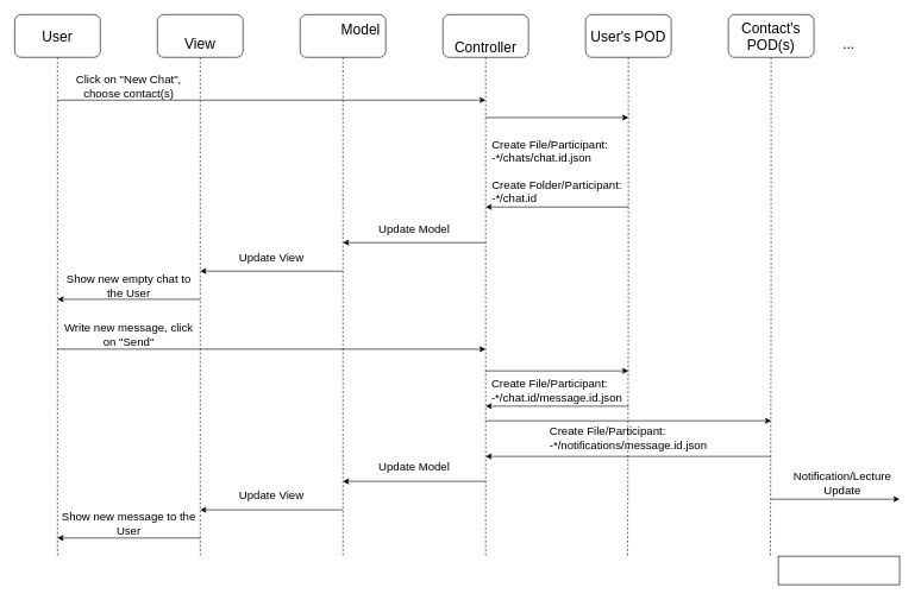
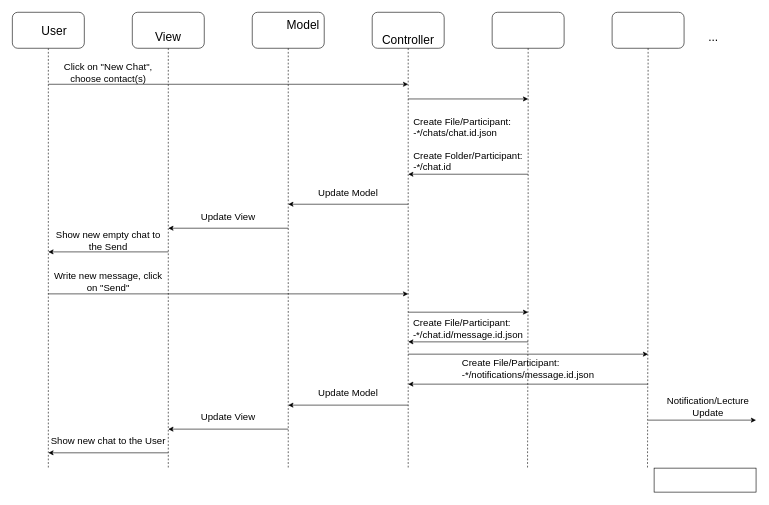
  <mxCell id="0" />
  <mxCell id="1" parent="0" />
  <mxCell id="2" value="" style="rounded=0;whiteSpace=wrap;html=1;" vertex="1" parent="1"><mxGeometry x="1090" y="780" width="170" height="40" as="geometry" /></mxCell>
  <mxCell id="3" style="edgeStyle=orthogonalEdgeStyle;rounded=0;orthogonalLoop=1;jettySize=auto;html=1;dashed=1;startArrow=none;startFill=0;endArrow=none;endFill=0;" parent="1" source="4" edge="1"><mxGeometry relative="1" as="geometry"><mxPoint x="80" y="780" as="targetPoint" /></mxGeometry></mxCell>
  <mxCell id="4" value="" style="rounded=1;whiteSpace=wrap;html=1;" parent="1" vertex="1"><mxGeometry width="120" height="60" as="geometry" x="20" y="20" /></mxCell>
  <mxCell id="5" value="" style="rounded=1;whiteSpace=wrap;html=1;" parent="1" vertex="1"><mxGeometry x="220" width="120" height="60" as="geometry" y="20" /></mxCell>
- <mxCell id="6" value="&lt;font style=&quot;font-size: 20px&quot;&gt;User&lt;/font&gt;" style="text;html=1;strokeColor=none;fillColor=none;align=center;verticalAlign=middle;whiteSpace=wrap;rounded=0;" parent="1" vertex="1"><mxGeometry x="55" y="40" width="50" height="20" as="geometry" /></mxCell>
+ <mxCell id="6" value="&lt;font style=&quot;font-size: 20px&quot;&gt;User&lt;/font&gt;" style="text;html=1;strokeColor=none;fillColor=none;align=center;verticalAlign=middle;whiteSpace=wrap;rounded=0;" parent="1" vertex="1"><mxGeometry x="65" y="40" width="50" height="20" as="geometry" /></mxCell>
  <mxCell id="7" value="&lt;font style=&quot;font-size: 20px&quot;&gt;View&lt;/font&gt;" style="text;html=1;strokeColor=none;fillColor=none;align=center;verticalAlign=middle;whiteSpace=wrap;rounded=0;" parent="1" vertex="1"><mxGeometry x="260" y="50" width="40" height="20" as="geometry" /></mxCell>
  <mxCell id="8" value="" style="rounded=1;whiteSpace=wrap;html=1;" parent="1" vertex="1"><mxGeometry x="420" width="120" height="60" as="geometry" y="20" /></mxCell>
  <mxCell id="9" value="" style="rounded=1;whiteSpace=wrap;html=1;" parent="1" vertex="1"><mxGeometry x="620" width="120" height="60" as="geometry" y="20" /></mxCell>
  <mxCell id="10" value="&lt;font style=&quot;font-size: 20px&quot;&gt;Model&lt;/font&gt;" style="text;html=1;strokeColor=none;fillColor=none;align=center;verticalAlign=middle;whiteSpace=wrap;rounded=0;" parent="1" vertex="1"><mxGeometry x="475" y="30" width="60" height="20" as="geometry" /></mxCell>
  <mxCell id="11" value="&lt;font style=&quot;font-size: 20px&quot;&gt;Controller&lt;/font&gt;" style="text;html=1;strokeColor=none;fillColor=none;align=center;verticalAlign=middle;whiteSpace=wrap;rounded=0;" parent="1" vertex="1"><mxGeometry x="635" y="55" width="90" height="20" as="geometry" /></mxCell>
  <mxCell id="12" value="" style="rounded=1;whiteSpace=wrap;html=1;" parent="1" vertex="1"><mxGeometry x="820" width="120" height="60" as="geometry" y="20" /></mxCell>
- <mxCell id="13" value="&lt;font style=&quot;font-size: 20px&quot;&gt;User's POD&lt;/font&gt;" style="text;html=1;strokeColor=none;fillColor=none;align=center;verticalAlign=middle;whiteSpace=wrap;rounded=0;" parent="1" vertex="1"><mxGeometry x="825" y="40" width="110" height="20" as="geometry" /></mxCell>
  <mxCell id="14" style="edgeStyle=orthogonalEdgeStyle;rounded=0;orthogonalLoop=1;jettySize=auto;html=1;dashed=1;startArrow=none;startFill=0;endArrow=none;endFill=0;exitX=0.5;exitY=1;exitDx=0;exitDy=0;" parent="1" source="5" edge="1"><mxGeometry relative="1" as="geometry"><mxPoint x="280" y="780" as="targetPoint" /><mxPoint x="279.5" y="90" as="sourcePoint" /></mxGeometry></mxCell>
  <mxCell id="15" style="edgeStyle=orthogonalEdgeStyle;rounded=0;orthogonalLoop=1;jettySize=auto;html=1;dashed=1;startArrow=none;startFill=0;endArrow=none;endFill=0;exitX=0.5;exitY=1;exitDx=0;exitDy=0;" parent="1" source="8" edge="1"><mxGeometry relative="1" as="geometry"><mxPoint x="480" y="780" as="targetPoint" /><mxPoint x="480" y="90" as="sourcePoint" /></mxGeometry></mxCell>
  <mxCell id="16" style="edgeStyle=orthogonalEdgeStyle;rounded=0;orthogonalLoop=1;jettySize=auto;html=1;dashed=1;startArrow=none;startFill=0;endArrow=none;endFill=0;exitX=0.5;exitY=1;exitDx=0;exitDy=0;" parent="1" source="9" edge="1"><mxGeometry relative="1" as="geometry"><mxPoint x="680" y="780" as="targetPoint" /><mxPoint x="679" y="90" as="sourcePoint" /></mxGeometry></mxCell>
  <mxCell id="17" style="edgeStyle=orthogonalEdgeStyle;rounded=0;orthogonalLoop=1;jettySize=auto;html=1;dashed=1;startArrow=none;startFill=0;endArrow=none;endFill=0;exitX=0.5;exitY=1;exitDx=0;exitDy=0;" parent="1" source="12" edge="1"><mxGeometry relative="1" as="geometry"><mxPoint x="879" y="780" as="targetPoint" /><mxPoint x="879" y="90" as="sourcePoint" /></mxGeometry></mxCell>
  <mxCell id="18" value="" style="endArrow=classic;html=1;" parent="1" edge="1"><mxGeometry width="50" height="50" relative="1" as="geometry"><mxPoint x="680" y="164.5" as="sourcePoint" /><mxPoint x="880" y="164.5" as="targetPoint" /></mxGeometry></mxCell>
  <mxCell id="19" value="" style="endArrow=classic;html=1;" parent="1" edge="1"><mxGeometry width="50" height="50" relative="1" as="geometry"><mxPoint x="80" y="140" as="sourcePoint" /><mxPoint x="680" y="140" as="targetPoint" /></mxGeometry></mxCell>
  <mxCell id="20" value="&lt;font style=&quot;font-size: 16px&quot;&gt;Click on &quot;New Chat&quot;, choose contact(s)&lt;/font&gt;" style="text;html=1;strokeColor=none;fillColor=none;align=center;verticalAlign=middle;whiteSpace=wrap;rounded=0;" parent="1" vertex="1"><mxGeometry x="80" y="100" width="200" height="40" as="geometry" /></mxCell>
  <mxCell id="21" value="&lt;div style=&quot;font-size: 16px&quot; align=&quot;left&quot;&gt;&lt;font style=&quot;font-size: 16px&quot;&gt;Create File/Participant:&lt;/font&gt;&lt;/div&gt;&lt;div style=&quot;font-size: 16px&quot; align=&quot;left&quot;&gt;&lt;font style=&quot;font-size: 16px&quot;&gt;-*/chats/chat.id.json&lt;/font&gt;&lt;/div&gt;&lt;div style=&quot;font-size: 16px&quot; align=&quot;left&quot;&gt;&lt;font style=&quot;font-size: 16px&quot;&gt;&lt;br&gt;&lt;/font&gt;&lt;/div&gt;&lt;div style=&quot;font-size: 16px&quot; align=&quot;left&quot;&gt;&lt;font style=&quot;font-size: 16px&quot;&gt;Create Folder/Participant:&lt;br&gt;&lt;/font&gt;&lt;/div&gt;&lt;div style=&quot;font-size: 16px&quot; align=&quot;left&quot;&gt;&lt;font style=&quot;font-size: 16px&quot;&gt;-*/chat.id&lt;/font&gt;&lt;/div&gt;" style="text;html=1;strokeColor=none;fillColor=none;align=center;verticalAlign=middle;whiteSpace=wrap;rounded=0;" parent="1" vertex="1"><mxGeometry x="680" y="190" width="200" height="100" as="geometry" /></mxCell>
  <mxCell id="22" value="" style="endArrow=classic;html=1;" parent="1" edge="1"><mxGeometry width="50" height="50" relative="1" as="geometry"><mxPoint x="880" y="290" as="sourcePoint" /><mxPoint x="680" y="290" as="targetPoint" /></mxGeometry></mxCell>
  <mxCell id="23" value="" style="endArrow=classic;html=1;" parent="1" edge="1"><mxGeometry width="50" height="50" relative="1" as="geometry"><mxPoint x="480" y="380" as="sourcePoint" /><mxPoint x="280" y="380" as="targetPoint" /></mxGeometry></mxCell>
  <mxCell id="24" value="&lt;font style=&quot;font-size: 16px&quot;&gt;Update View&lt;/font&gt;" style="text;html=1;strokeColor=none;fillColor=none;align=center;verticalAlign=middle;whiteSpace=wrap;rounded=0;" parent="1" vertex="1"><mxGeometry x="280" y="350" width="200" height="20" as="geometry" /></mxCell>
  <mxCell id="25" value="" style="endArrow=classic;html=1;" parent="1" edge="1"><mxGeometry width="50" height="50" relative="1" as="geometry"><mxPoint x="280" y="419.5" as="sourcePoint" /><mxPoint x="80" y="419.5" as="targetPoint" /></mxGeometry></mxCell>
- <mxCell id="26" value="&lt;font style=&quot;font-size: 16px&quot;&gt;Show new empty chat to the User&lt;/font&gt;" style="text;html=1;strokeColor=none;fillColor=none;align=center;verticalAlign=middle;whiteSpace=wrap;rounded=0;" parent="1" vertex="1"><mxGeometry x="80" y="380" width="200" height="40" as="geometry" /></mxCell>
+ <mxCell id="26" value="&lt;font style=&quot;font-size: 16px&quot;&gt;Show new empty chat to the Send&lt;/font&gt;" style="text;html=1;strokeColor=none;fillColor=none;align=center;verticalAlign=middle;whiteSpace=wrap;rounded=0;" parent="1" vertex="1"><mxGeometry x="80" y="380" width="200" height="40" as="geometry" /></mxCell>
  <mxCell id="27" value="&lt;font style=&quot;font-size: 16px&quot;&gt;Update Model&lt;/font&gt;" style="text;html=1;strokeColor=none;fillColor=none;align=center;verticalAlign=middle;whiteSpace=wrap;rounded=0;" vertex="1" parent="1"><mxGeometry x="480" y="310" width="200" height="20" as="geometry" /></mxCell>
  <mxCell id="28" value="" style="endArrow=classic;html=1;" edge="1" parent="1"><mxGeometry width="50" height="50" relative="1" as="geometry"><mxPoint x="680" y="340" as="sourcePoint" /><mxPoint x="480" y="340" as="targetPoint" /><Array as="points" /></mxGeometry></mxCell>
  <mxCell id="29" value="" style="endArrow=classic;html=1;" edge="1" parent="1"><mxGeometry width="50" height="50" relative="1" as="geometry"><mxPoint x="80" y="489.5" as="sourcePoint" /><mxPoint x="680" y="489.5" as="targetPoint" /></mxGeometry></mxCell>
  <mxCell id="30" value="&lt;font style=&quot;font-size: 16px&quot;&gt;Write new message, click on &quot;Send&quot;&lt;/font&gt;" style="text;html=1;strokeColor=none;fillColor=none;align=center;verticalAlign=middle;whiteSpace=wrap;rounded=0;" vertex="1" parent="1"><mxGeometry x="80" y="450" width="200" height="40" as="geometry" /></mxCell>
  <mxCell id="31" value="" style="endArrow=classic;html=1;" edge="1" parent="1"><mxGeometry width="50" height="50" relative="1" as="geometry"><mxPoint x="680" y="520" as="sourcePoint" /><mxPoint x="880" y="520" as="targetPoint" /></mxGeometry></mxCell>
  <mxCell id="32" value="&lt;div style=&quot;font-size: 16px&quot; align=&quot;left&quot;&gt;&lt;font style=&quot;font-size: 16px&quot;&gt;Create File/Participant:&lt;/font&gt;&lt;/div&gt;&lt;div style=&quot;font-size: 16px&quot; align=&quot;left&quot;&gt;&lt;font style=&quot;font-size: 16px&quot;&gt;-*/chat.id/message.id.json&lt;/font&gt;&lt;/div&gt;" style="text;html=1;strokeColor=none;fillColor=none;align=center;verticalAlign=middle;whiteSpace=wrap;rounded=0;" vertex="1" parent="1"><mxGeometry x="680" y="523" width="200" height="47" as="geometry" /></mxCell>
  <mxCell id="33" value="" style="endArrow=classic;html=1;" edge="1" parent="1"><mxGeometry width="50" height="50" relative="1" as="geometry"><mxPoint x="880" y="569.5" as="sourcePoint" /><mxPoint x="680" y="569.5" as="targetPoint" /></mxGeometry></mxCell>
  <mxCell id="34" value="" style="rounded=1;whiteSpace=wrap;html=1;" vertex="1" parent="1"><mxGeometry x="1020" width="120" height="60" as="geometry" y="20" /></mxCell>
- <mxCell id="35" value="&lt;font style=&quot;font-size: 20px&quot;&gt;Contact's POD(s)&lt;/font&gt;" style="text;html=1;strokeColor=none;fillColor=none;align=center;verticalAlign=middle;whiteSpace=wrap;rounded=0;" vertex="1" parent="1"><mxGeometry x="1025" width="110" height="60" as="geometry" y="20" /></mxCell>
  <mxCell id="36" style="edgeStyle=orthogonalEdgeStyle;rounded=0;orthogonalLoop=1;jettySize=auto;html=1;dashed=1;startArrow=none;startFill=0;endArrow=none;endFill=0;exitX=0.5;exitY=1;exitDx=0;exitDy=0;" edge="1" parent="1" source="34"><mxGeometry relative="1" as="geometry"><mxPoint x="1079" y="780" as="targetPoint" /><mxPoint x="1079" y="90" as="sourcePoint" /></mxGeometry></mxCell>
  <mxCell id="37" value="&lt;font style=&quot;font-size: 20px&quot;&gt;...&lt;/font&gt;" style="text;html=1;strokeColor=none;fillColor=none;align=center;verticalAlign=middle;whiteSpace=wrap;rounded=0;" vertex="1" parent="1"><mxGeometry x="1169" y="50" width="40" height="20" as="geometry" /></mxCell>
  <mxCell id="38" value="&lt;div style=&quot;font-size: 16px&quot; align=&quot;left&quot;&gt;&lt;font style=&quot;font-size: 16px&quot;&gt;Create File/Participant:&lt;/font&gt;&lt;/div&gt;&lt;div style=&quot;font-size: 16px&quot; align=&quot;left&quot;&gt;&lt;font style=&quot;font-size: 16px&quot;&gt;-*/notifications/message.id.json&lt;/font&gt;&lt;/div&gt;" style="text;html=1;strokeColor=none;fillColor=none;align=center;verticalAlign=middle;whiteSpace=wrap;rounded=0;" vertex="1" parent="1"><mxGeometry x="680" y="595" width="400" height="40" as="geometry" /></mxCell>
  <mxCell id="39" value="" style="endArrow=classic;html=1;" edge="1" parent="1"><mxGeometry width="50" height="50" relative="1" as="geometry"><mxPoint x="680" y="590" as="sourcePoint" /><mxPoint x="1080" y="590" as="targetPoint" /></mxGeometry></mxCell>
  <mxCell id="40" value="" style="endArrow=classic;html=1;" edge="1" parent="1"><mxGeometry width="50" height="50" relative="1" as="geometry"><mxPoint x="1080" y="640" as="sourcePoint" /><mxPoint x="680" y="640" as="targetPoint" /></mxGeometry></mxCell>
  <mxCell id="41" value="" style="endArrow=classic;html=1;" edge="1" parent="1"><mxGeometry width="50" height="50" relative="1" as="geometry"><mxPoint x="480" y="715" as="sourcePoint" /><mxPoint x="280" y="715" as="targetPoint" /></mxGeometry></mxCell>
  <mxCell id="42" value="&lt;font style=&quot;font-size: 16px&quot;&gt;Update View&lt;/font&gt;" style="text;html=1;strokeColor=none;fillColor=none;align=center;verticalAlign=middle;whiteSpace=wrap;rounded=0;" vertex="1" parent="1"><mxGeometry x="280" y="685" width="200" height="20" as="geometry" /></mxCell>
- <mxCell id="43" value="&lt;font style=&quot;font-size: 16px&quot;&gt;Show new message to the User&lt;/font&gt;" style="text;html=1;strokeColor=none;fillColor=none;align=center;verticalAlign=middle;whiteSpace=wrap;rounded=0;" vertex="1" parent="1"><mxGeometry x="80" y="715" width="200" height="40" as="geometry" /></mxCell>
+ <mxCell id="43" value="&lt;font style=&quot;font-size: 16px&quot;&gt;Show new chat to the User&lt;/font&gt;" style="text;html=1;strokeColor=none;fillColor=none;align=center;verticalAlign=middle;whiteSpace=wrap;rounded=0;" vertex="1" parent="1"><mxGeometry x="80" y="715" width="200" height="40" as="geometry" /></mxCell>
  <mxCell id="44" value="&lt;font style=&quot;font-size: 16px&quot;&gt;Update Model&lt;/font&gt;" style="text;html=1;strokeColor=none;fillColor=none;align=center;verticalAlign=middle;whiteSpace=wrap;rounded=0;" vertex="1" parent="1"><mxGeometry x="480" y="645" width="200" height="20" as="geometry" /></mxCell>
  <mxCell id="45" value="" style="endArrow=classic;html=1;" edge="1" parent="1"><mxGeometry width="50" height="50" relative="1" as="geometry"><mxPoint x="680" y="675" as="sourcePoint" /><mxPoint x="480" y="675" as="targetPoint" /><Array as="points" /></mxGeometry></mxCell>
  <mxCell id="46" value="" style="endArrow=classic;html=1;" edge="1" parent="1"><mxGeometry width="50" height="50" relative="1" as="geometry"><mxPoint x="1080" y="700" as="sourcePoint" /><mxPoint x="1260" y="700" as="targetPoint" /></mxGeometry></mxCell>
  <mxCell id="47" value="&lt;font style=&quot;font-size: 16px&quot;&gt;Notification/Lecture Update&lt;/font&gt;" style="text;html=1;strokeColor=none;fillColor=none;align=center;verticalAlign=middle;whiteSpace=wrap;rounded=0;" vertex="1" parent="1"><mxGeometry x="1100" y="660" width="160" height="35" as="geometry" /></mxCell>
  <mxCell id="48" value="" style="endArrow=classic;html=1;" edge="1" parent="1"><mxGeometry width="50" height="50" relative="1" as="geometry"><mxPoint x="280" y="754.5" as="sourcePoint" /><mxPoint x="80" y="754.5" as="targetPoint" /></mxGeometry></mxCell>
